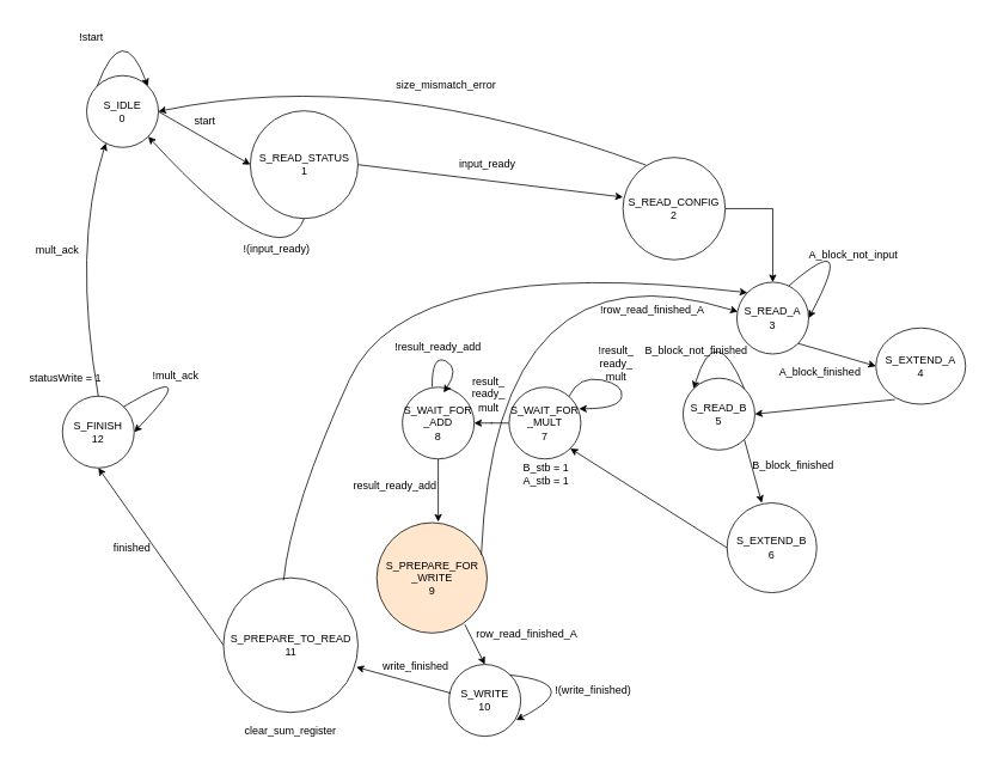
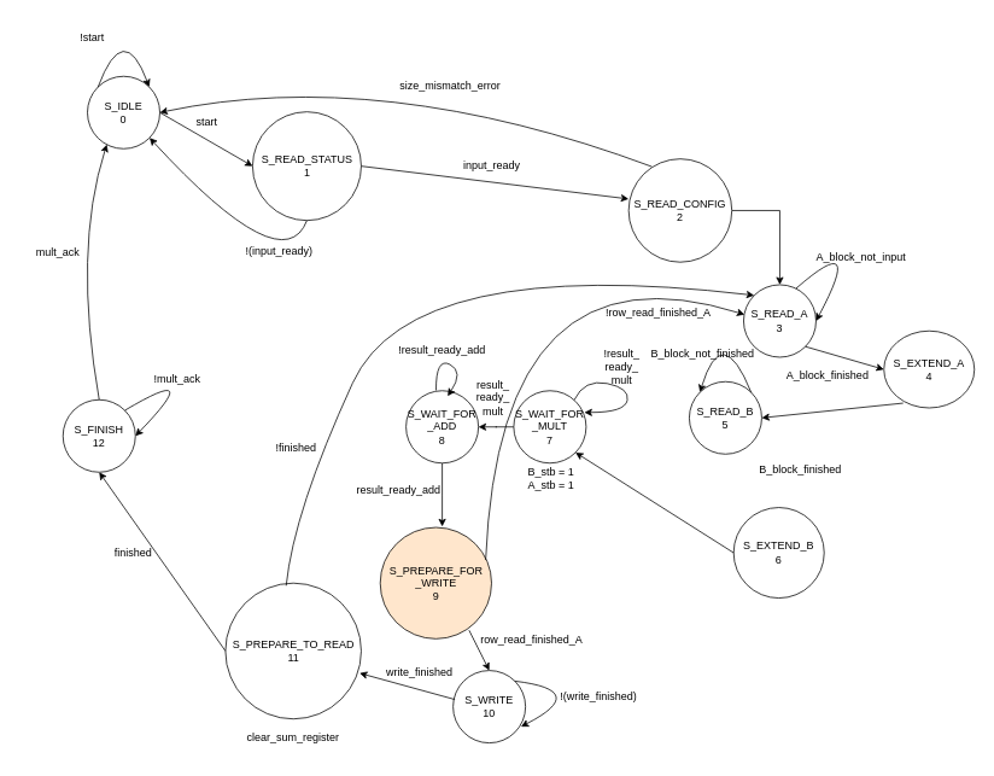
  <mxCell id="0" />
  <mxCell id="1" parent="0" />
  <mxCell id="2" value="S_READ_STATUS&lt;br&gt;1" style="ellipse;whiteSpace=wrap;html=1;aspect=fixed;" parent="1" vertex="1"><mxGeometry x="278.5" y="123" width="120" height="120" as="geometry" /></mxCell>
  <mxCell id="3" style="edgeStyle=orthogonalEdgeStyle;rounded=0;orthogonalLoop=1;jettySize=auto;html=1;entryX=0.5;entryY=0;entryDx=0;entryDy=0;" parent="1" source="4" target="8" edge="1"><mxGeometry relative="1" as="geometry" /></mxCell>
  <mxCell id="4" value="S_READ_CONFIG&lt;br&gt;2" style="ellipse;whiteSpace=wrap;html=1;aspect=fixed;" parent="1" vertex="1"><mxGeometry x="694" y="175" width="114" height="114" as="geometry" /></mxCell>
  <mxCell id="5" value="" style="endArrow=classic;html=1;entryX=0;entryY=0.388;entryDx=0;entryDy=0;entryPerimeter=0;exitX=1;exitY=0.5;exitDx=0;exitDy=0;" parent="1" source="2" target="4" edge="1"><mxGeometry width="50" height="50" relative="1" as="geometry"><mxPoint x="399" y="204" as="sourcePoint" /><mxPoint x="545" y="105" as="targetPoint" /></mxGeometry></mxCell>
  <mxCell id="6" value="input_ready" style="text;html=1;strokeColor=none;fillColor=none;align=center;verticalAlign=middle;whiteSpace=wrap;rounded=0;" parent="1" vertex="1"><mxGeometry x="510.5" y="169" width="64" height="28" as="geometry" /></mxCell>
  <mxCell id="7" value="" style="curved=1;endArrow=classic;html=1;exitX=0.5;exitY=1;exitDx=0;exitDy=0;entryX=1;entryY=1;entryDx=0;entryDy=0;" parent="1" source="2" target="44" edge="1"><mxGeometry width="50" height="50" relative="1" as="geometry"><mxPoint x="312" y="362" as="sourcePoint" /><mxPoint x="155" y="164" as="targetPoint" /><Array as="points"><mxPoint x="312" y="312" /></Array></mxGeometry></mxCell>
  <mxCell id="8" value="S_READ_A&lt;br&gt;3" style="ellipse;whiteSpace=wrap;html=1;aspect=fixed;" parent="1" vertex="1"><mxGeometry x="821" y="314" width="80" height="80" as="geometry" /></mxCell>
  <mxCell id="9" value="" style="curved=1;endArrow=classic;html=1;exitX=0.225;exitY=0.075;exitDx=0;exitDy=0;entryX=1;entryY=0.5;entryDx=0;entryDy=0;exitPerimeter=0;" parent="1" source="4" target="44" edge="1"><mxGeometry width="50" height="50" relative="1" as="geometry"><mxPoint x="836" y="199" as="sourcePoint" /><mxPoint x="886" y="149" as="targetPoint" /><Array as="points"><mxPoint x="420" y="72" /></Array></mxGeometry></mxCell>
  <mxCell id="10" value="size_mismatch_error" style="text;html=1;strokeColor=none;fillColor=none;align=center;verticalAlign=middle;whiteSpace=wrap;rounded=0;" parent="1" vertex="1"><mxGeometry x="423" y="84" width="148" height="20" as="geometry" /></mxCell>
  <mxCell id="11" value="S_READ_B&lt;br&gt;5" style="ellipse;whiteSpace=wrap;html=1;aspect=fixed;" parent="1" vertex="1"><mxGeometry x="761" y="421" width="80" height="80" as="geometry" /></mxCell>
  <mxCell id="12" style="edgeStyle=orthogonalEdgeStyle;rounded=0;orthogonalLoop=1;jettySize=auto;html=1;entryX=1;entryY=0.5;entryDx=0;entryDy=0;" parent="1" source="13" target="50" edge="1"><mxGeometry relative="1" as="geometry" /></mxCell>
  <mxCell id="13" value="S_WAIT_FOR&lt;br&gt;_MULT&lt;br&gt;7" style="ellipse;whiteSpace=wrap;html=1;aspect=fixed;" parent="1" vertex="1"><mxGeometry x="567" y="431" width="80" height="80" as="geometry" /></mxCell>
  <mxCell id="14" value="" style="curved=1;endArrow=classic;html=1;exitX=0.725;exitY=0.05;exitDx=0;exitDy=0;exitPerimeter=0;entryX=1;entryY=0.5;entryDx=0;entryDy=0;" parent="1" source="8" target="8" edge="1"><mxGeometry width="50" height="50" relative="1" as="geometry"><mxPoint x="956" y="301" as="sourcePoint" /><mxPoint x="1006" y="251" as="targetPoint" /><Array as="points"><mxPoint x="956" y="251" /></Array></mxGeometry></mxCell>
  <mxCell id="15" value="S_EXTEND_A&lt;br&gt;4" style="ellipse;whiteSpace=wrap;html=1;aspect=fixed;" parent="1" vertex="1"><mxGeometry x="976" y="365" width="100" height="85" as="geometry" /></mxCell>
  <mxCell id="16" value="" style="endArrow=classic;html=1;exitX=1;exitY=1;exitDx=0;exitDy=0;entryX=0;entryY=0.5;entryDx=0;entryDy=0;" parent="1" source="8" target="15" edge="1"><mxGeometry width="50" height="50" relative="1" as="geometry"><mxPoint x="907" y="430" as="sourcePoint" /><mxPoint x="957" y="380" as="targetPoint" /></mxGeometry></mxCell>
  <mxCell id="17" value="A_block_finished" style="text;html=1;strokeColor=none;fillColor=none;align=center;verticalAlign=middle;whiteSpace=wrap;rounded=0;" parent="1" vertex="1"><mxGeometry x="864" y="400" width="100" height="30" as="geometry" /></mxCell>
  <mxCell id="18" value="" style="endArrow=classic;html=1;exitX=0.213;exitY=0.938;exitDx=0;exitDy=0;exitPerimeter=0;entryX=1;entryY=0.5;entryDx=0;entryDy=0;" parent="1" source="15" target="11" edge="1"><mxGeometry width="50" height="50" relative="1" as="geometry"><mxPoint x="941" y="561" as="sourcePoint" /><mxPoint x="991" y="511" as="targetPoint" /></mxGeometry></mxCell>
  <mxCell id="19" value="S_EXTEND_B&lt;br&gt;6" style="ellipse;whiteSpace=wrap;html=1;aspect=fixed;" parent="1" vertex="1"><mxGeometry x="810" y="560" width="100" height="100" as="geometry" /></mxCell>
  <mxCell id="20" value="" style="curved=1;endArrow=classic;html=1;exitX=1;exitY=0;exitDx=0;exitDy=0;entryX=0;entryY=0;entryDx=0;entryDy=0;" parent="1" source="11" target="11" edge="1"><mxGeometry width="50" height="50" relative="1" as="geometry"><mxPoint x="689" y="591" as="sourcePoint" /><mxPoint x="711" y="542" as="targetPoint" /><Array as="points"><mxPoint x="797" y="353" /></Array></mxGeometry></mxCell>
- <mxCell id="21" value="" style="endArrow=classic;html=1;exitX=1;exitY=1;exitDx=0;exitDy=0;entryX=0.388;entryY=0;entryDx=0;entryDy=0;entryPerimeter=0;" parent="1" source="11" target="19" edge="1"><mxGeometry width="50" height="50" relative="1" as="geometry"><mxPoint x="910" y="576" as="sourcePoint" /><mxPoint x="960" y="526" as="targetPoint" /></mxGeometry></mxCell>
  <mxCell id="22" value="B_block_finished" style="text;html=1;strokeColor=none;fillColor=none;align=center;verticalAlign=middle;whiteSpace=wrap;rounded=0;" parent="1" vertex="1"><mxGeometry x="834" y="508" width="100" height="20" as="geometry" /></mxCell>
  <mxCell id="23" value="B_stb = 1&lt;br&gt;A_stb = 1" style="text;html=1;strokeColor=none;fillColor=none;align=center;verticalAlign=middle;whiteSpace=wrap;rounded=0;" parent="1" vertex="1"><mxGeometry x="560" y="503" width="97" height="50" as="geometry" /></mxCell>
  <mxCell id="24" value="" style="endArrow=classic;html=1;exitX=0;exitY=0.5;exitDx=0;exitDy=0;entryX=1;entryY=1;entryDx=0;entryDy=0;" parent="1" source="19" target="13" edge="1"><mxGeometry width="50" height="50" relative="1" as="geometry"><mxPoint x="665" y="625" as="sourcePoint" /><mxPoint x="715" y="575" as="targetPoint" /></mxGeometry></mxCell>
  <mxCell id="25" value="S_FINISH&lt;br&gt;12" style="ellipse;whiteSpace=wrap;html=1;aspect=fixed;" parent="1" vertex="1"><mxGeometry x="69" y="441" width="80" height="80" as="geometry" /></mxCell>
  <mxCell id="26" value="S_PREPARE_FOR&lt;br&gt;_WRITE&lt;br&gt;9" style="ellipse;whiteSpace=wrap;html=1;aspect=fixed;fillColor=#ffe6cc;" parent="1" vertex="1"><mxGeometry x="419.5" y="582" width="123" height="123" as="geometry" /></mxCell>
  <mxCell id="27" value="clear_sum_register" style="text;html=1;strokeColor=none;fillColor=none;align=center;verticalAlign=middle;whiteSpace=wrap;rounded=0;" parent="1" vertex="1"><mxGeometry x="263" y="793" width="121" height="42" as="geometry" /></mxCell>
  <mxCell id="28" value="S_WRITE&lt;br&gt;10" style="ellipse;whiteSpace=wrap;html=1;aspect=fixed;" parent="1" vertex="1"><mxGeometry x="500" y="740" width="80" height="80" as="geometry" /></mxCell>
  <mxCell id="29" value="" style="endArrow=classic;html=1;entryX=0.5;entryY=0;entryDx=0;entryDy=0;exitX=0.798;exitY=0.923;exitDx=0;exitDy=0;exitPerimeter=0;" parent="1" source="26" target="28" edge="1"><mxGeometry width="50" height="50" relative="1" as="geometry"><mxPoint x="488" y="700" as="sourcePoint" /><mxPoint x="665" y="670" as="targetPoint" /></mxGeometry></mxCell>
  <mxCell id="30" value="" style="curved=1;endArrow=classic;html=1;exitX=1;exitY=0;exitDx=0;exitDy=0;entryX=0.938;entryY=0.775;entryDx=0;entryDy=0;entryPerimeter=0;" parent="1" source="28" target="28" edge="1"><mxGeometry width="50" height="50" relative="1" as="geometry"><mxPoint x="640" y="762" as="sourcePoint" /><mxPoint x="690" y="712" as="targetPoint" /><Array as="points"><mxPoint x="653" y="762" /></Array></mxGeometry></mxCell>
  <mxCell id="31" value="S_PREPARE_TO_READ&lt;br&gt;11" style="ellipse;whiteSpace=wrap;html=1;aspect=fixed;" parent="1" vertex="1"><mxGeometry x="248.5" y="643.5" width="150" height="150" as="geometry" /></mxCell>
  <mxCell id="32" value="!(write_finished)" style="text;html=1;strokeColor=none;fillColor=none;align=center;verticalAlign=middle;whiteSpace=wrap;rounded=0;" parent="1" vertex="1"><mxGeometry x="604" y="759" width="114" height="20" as="geometry" /></mxCell>
  <mxCell id="33" value="" style="endArrow=classic;html=1;exitX=0.025;exitY=0.4;exitDx=0;exitDy=0;exitPerimeter=0;entryX=0.988;entryY=0.663;entryDx=0;entryDy=0;entryPerimeter=0;" parent="1" source="28" target="31" edge="1"><mxGeometry width="50" height="50" relative="1" as="geometry"><mxPoint x="367" y="694" as="sourcePoint" /><mxPoint x="417" y="644" as="targetPoint" /></mxGeometry></mxCell>
  <mxCell id="34" value="" style="endArrow=classic;html=1;exitX=0;exitY=0.5;exitDx=0;exitDy=0;entryX=0.5;entryY=1;entryDx=0;entryDy=0;" parent="1" source="31" target="25" edge="1"><mxGeometry width="50" height="50" relative="1" as="geometry"><mxPoint x="327" y="650" as="sourcePoint" /><mxPoint x="377" y="600" as="targetPoint" /></mxGeometry></mxCell>
  <mxCell id="35" value="finished&amp;nbsp;" style="text;html=1;strokeColor=none;fillColor=none;align=center;verticalAlign=middle;whiteSpace=wrap;rounded=0;" parent="1" vertex="1"><mxGeometry x="94.5" y="596" width="107" height="28" as="geometry" /></mxCell>
- <mxCell id="36" value="statusWrite = 1" style="text;html=1;strokeColor=none;fillColor=none;align=center;verticalAlign=middle;whiteSpace=wrap;rounded=0;" parent="1" vertex="1"><mxGeometry x="20" y="411" width="105" height="20" as="geometry" /></mxCell>
  <mxCell id="37" value="" style="curved=1;endArrow=classic;html=1;exitX=0.5;exitY=0;exitDx=0;exitDy=0;entryX=0.268;entryY=0.94;entryDx=0;entryDy=0;entryPerimeter=0;" parent="1" source="25" target="44" edge="1"><mxGeometry width="50" height="50" relative="1" as="geometry"><mxPoint x="350" y="461" as="sourcePoint" /><mxPoint x="212" y="276" as="targetPoint" /><Array as="points"><mxPoint x="80" y="276" /></Array></mxGeometry></mxCell>
  <mxCell id="38" value="mult_ack" style="text;html=1;strokeColor=none;fillColor=none;align=center;verticalAlign=middle;whiteSpace=wrap;rounded=0;" parent="1" vertex="1"><mxGeometry x="27" y="261" width="73" height="35" as="geometry" /></mxCell>
  <mxCell id="39" value="&lt;font&gt;!(input_ready)&lt;/font&gt;" style="text;html=1;strokeColor=none;fillColor=none;align=center;verticalAlign=middle;whiteSpace=wrap;rounded=0;fontColor=#000000;" parent="1" vertex="1"><mxGeometry x="255" y="261" width="106" height="31" as="geometry" /></mxCell>
  <mxCell id="40" value="" style="curved=1;endArrow=classic;html=1;exitX=0.447;exitY=0.019;exitDx=0;exitDy=0;exitPerimeter=0;entryX=0;entryY=0;entryDx=0;entryDy=0;" parent="1" source="31" target="8" edge="1"><mxGeometry width="50" height="50" relative="1" as="geometry"><mxPoint x="345.5" y="571" as="sourcePoint" /><mxPoint x="689" y="286" as="targetPoint" /><Array as="points"><mxPoint x="324" y="564" /><mxPoint x="454" y="281" /></Array></mxGeometry></mxCell>
  <mxCell id="41" value="" style="curved=1;endArrow=classic;html=1;entryX=0.013;entryY=0.412;entryDx=0;entryDy=0;entryPerimeter=0;" parent="1" target="8" edge="1"><mxGeometry width="50" height="50" relative="1" as="geometry"><mxPoint x="536" y="618" as="sourcePoint" /><mxPoint x="553" y="660" as="targetPoint" /><Array as="points"><mxPoint x="551" y="262" /></Array></mxGeometry></mxCell>
  <mxCell id="42" value="row_read_finished_A" style="text;html=1;strokeColor=none;fillColor=none;align=center;verticalAlign=middle;whiteSpace=wrap;rounded=0;" parent="1" vertex="1"><mxGeometry x="517" y="697" width="140" height="20" as="geometry" /></mxCell>
  <mxCell id="43" value="write_finished" style="text;html=1;strokeColor=none;fillColor=none;align=center;verticalAlign=middle;whiteSpace=wrap;rounded=0;" parent="1" vertex="1"><mxGeometry x="443" y="733" width="40" height="20" as="geometry" /></mxCell>
  <mxCell id="44" value="S_IDLE&lt;br&gt;0" style="ellipse;whiteSpace=wrap;html=1;aspect=fixed;fontColor=#000000;" parent="1" vertex="1"><mxGeometry x="96" y="83.794" width="80" height="80" as="geometry" /></mxCell>
  <mxCell id="45" value="" style="endArrow=classic;html=1;fontColor=#000000;exitX=1;exitY=0.5;exitDx=0;exitDy=0;entryX=0;entryY=0.5;entryDx=0;entryDy=0;" parent="1" source="44" target="2" edge="1"><mxGeometry width="50" height="50" relative="1" as="geometry"><mxPoint x="248.5" y="133.647" as="sourcePoint" /><mxPoint x="298.5" y="83.647" as="targetPoint" /></mxGeometry></mxCell>
  <mxCell id="46" value="start" style="text;html=1;strokeColor=none;fillColor=none;align=center;verticalAlign=middle;whiteSpace=wrap;rounded=0;fontColor=#000000;" parent="1" vertex="1"><mxGeometry x="207.5" y="123.824" width="40" height="20" as="geometry" /></mxCell>
  <mxCell id="47" value="" style="curved=1;endArrow=classic;html=1;exitX=0;exitY=0;exitDx=0;exitDy=0;entryX=1;entryY=0;entryDx=0;entryDy=0;" parent="1" source="44" target="44" edge="1"><mxGeometry width="50" height="50" relative="1" as="geometry"><mxPoint x="171.5" y="48" as="sourcePoint" /><mxPoint x="193.5" y="84" as="targetPoint" /><Array as="points"><mxPoint x="136" y="20" /></Array></mxGeometry></mxCell>
  <mxCell id="48" value="" style="curved=1;endArrow=classic;html=1;fontColor=#000000;exitX=1;exitY=0;exitDx=0;exitDy=0;entryX=1;entryY=0.5;entryDx=0;entryDy=0;" parent="1" source="25" target="25" edge="1"><mxGeometry width="50" height="50" relative="1" as="geometry"><mxPoint x="176" y="440.147" as="sourcePoint" /><mxPoint x="226" y="390.147" as="targetPoint" /><Array as="points"><mxPoint x="228" y="399" /></Array></mxGeometry></mxCell>
  <mxCell id="49" style="edgeStyle=orthogonalEdgeStyle;rounded=0;orthogonalLoop=1;jettySize=auto;html=1;" parent="1" source="50" edge="1"><mxGeometry relative="1" as="geometry"><mxPoint x="488" y="581" as="targetPoint" /></mxGeometry></mxCell>
  <mxCell id="50" value="S_WAIT_FOR&lt;br&gt;_ADD&lt;br&gt;8" style="ellipse;whiteSpace=wrap;html=1;aspect=fixed;" parent="1" vertex="1"><mxGeometry x="448" y="431" width="80" height="80" as="geometry" /></mxCell>
  <mxCell id="51" value="" style="curved=1;endArrow=classic;html=1;" parent="1" edge="1"><mxGeometry width="50" height="50" relative="1" as="geometry"><mxPoint x="634" y="441" as="sourcePoint" /><mxPoint x="645" y="455" as="targetPoint" /><Array as="points"><mxPoint x="645" y="418" /><mxPoint x="695" y="428" /><mxPoint x="690" y="455" /></Array></mxGeometry></mxCell>
  <mxCell id="52" value="" style="curved=1;endArrow=classic;html=1;fontColor=#000000;exitX=0.415;exitY=-0.005;exitDx=0;exitDy=0;entryX=1;entryY=0.5;entryDx=0;entryDy=0;exitPerimeter=0;" parent="1" source="50" edge="1"><mxGeometry width="50" height="50" relative="1" as="geometry"><mxPoint x="482.284" y="408.716" as="sourcePoint" /><mxPoint x="494" y="437" as="targetPoint" /><Array as="points"><mxPoint x="481" y="394" /><mxPoint x="512" y="410" /></Array></mxGeometry></mxCell>
  <mxCell id="53" value="!start" style="text;html=1;strokeColor=none;fillColor=none;align=center;verticalAlign=middle;whiteSpace=wrap;rounded=0;" parent="1" vertex="1"><mxGeometry x="78.5" y="27" width="45" height="28" as="geometry" /></mxCell>
  <mxCell id="54" value="A_block_not_input" style="text;html=1;strokeColor=none;fillColor=none;align=center;verticalAlign=middle;whiteSpace=wrap;rounded=0;" parent="1" vertex="1"><mxGeometry x="901" y="269" width="100" height="30" as="geometry" /></mxCell>
  <mxCell id="55" value="B_block_not_finished" style="text;html=1;strokeColor=none;fillColor=none;align=center;verticalAlign=middle;whiteSpace=wrap;rounded=0;" parent="1" vertex="1"><mxGeometry x="726" y="380" width="100" height="20" as="geometry" /></mxCell>
  <mxCell id="56" value="result_&lt;br&gt;ready_&lt;br&gt;mult" style="text;html=1;strokeColor=none;fillColor=none;align=center;verticalAlign=middle;whiteSpace=wrap;rounded=0;" parent="1" vertex="1"><mxGeometry x="518" y="413" width="53" height="52" as="geometry" /></mxCell>
  <mxCell id="57" value="!result_&lt;br&gt;ready_&lt;br&gt;mult" style="text;html=1;strokeColor=none;fillColor=none;align=center;verticalAlign=middle;whiteSpace=wrap;rounded=0;" parent="1" vertex="1"><mxGeometry x="664" y="375" width="45" height="60" as="geometry" /></mxCell>
  <mxCell id="58" value="!result_ready_add" style="text;html=1;strokeColor=none;fillColor=none;align=center;verticalAlign=middle;whiteSpace=wrap;rounded=0;" parent="1" vertex="1"><mxGeometry x="437" y="374" width="102" height="26" as="geometry" /></mxCell>
  <mxCell id="59" value="result_ready_add" style="text;html=1;strokeColor=none;fillColor=none;align=center;verticalAlign=middle;whiteSpace=wrap;rounded=0;" parent="1" vertex="1"><mxGeometry x="389" y="528" width="102" height="26" as="geometry" /></mxCell>
  <mxCell id="60" value="!row_read_finished_A" style="text;html=1;strokeColor=none;fillColor=none;align=center;verticalAlign=middle;whiteSpace=wrap;rounded=0;" parent="1" vertex="1"><mxGeometry x="657" y="335" width="140" height="20" as="geometry" /></mxCell>
+ <mxCell id="61" value="!finished&amp;nbsp;" style="text;html=1;strokeColor=none;fillColor=none;align=center;verticalAlign=middle;whiteSpace=wrap;rounded=0;" parent="1" vertex="1"><mxGeometry x="275" y="480" width="107" height="28" as="geometry" /></mxCell>
  <mxCell id="62" value="!mult_ack" style="text;html=1;strokeColor=none;fillColor=none;align=center;verticalAlign=middle;whiteSpace=wrap;rounded=0;" parent="1" vertex="1"><mxGeometry x="159" y="400" width="73" height="35" as="geometry" /></mxCell>
